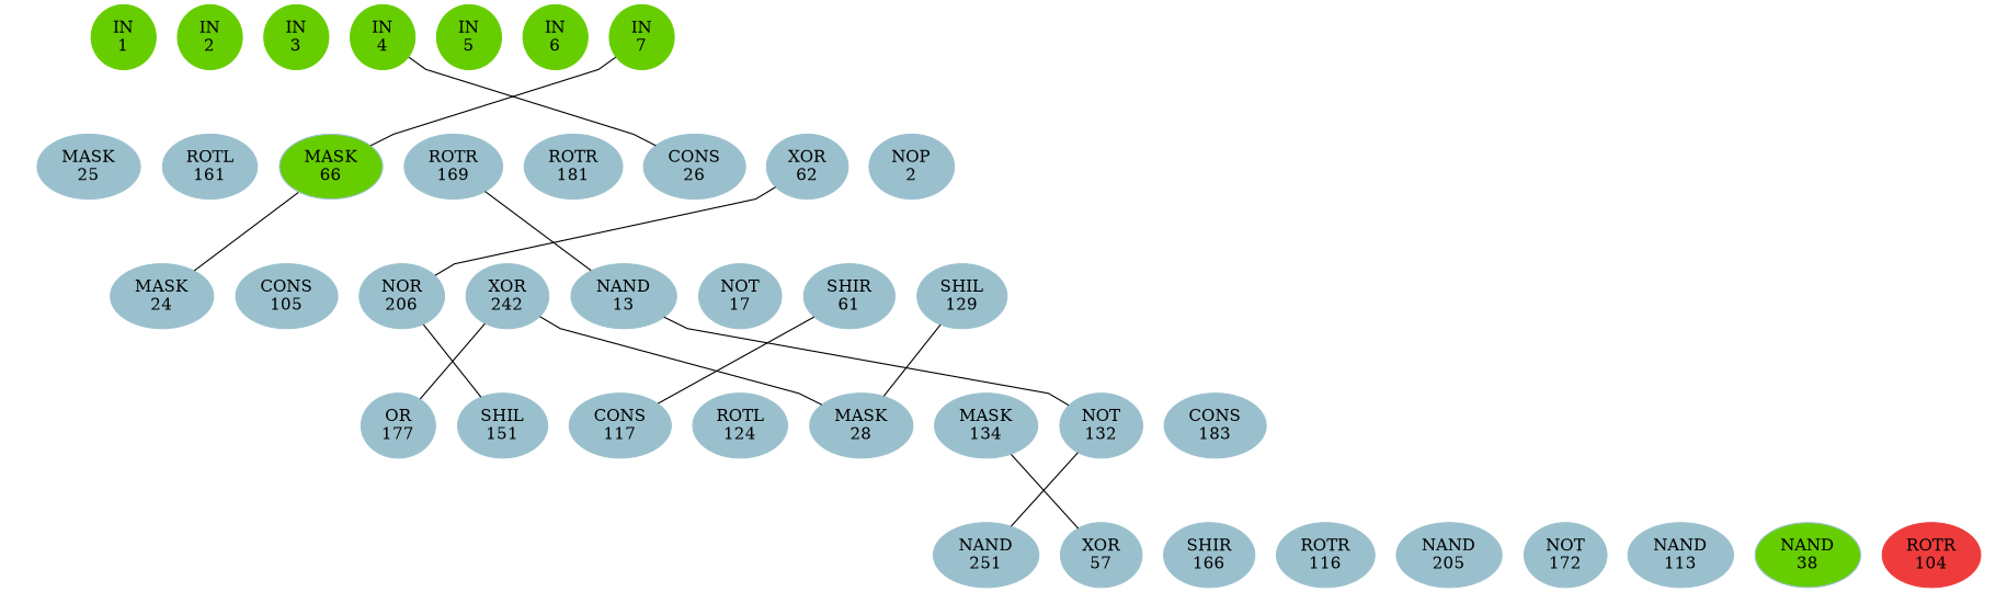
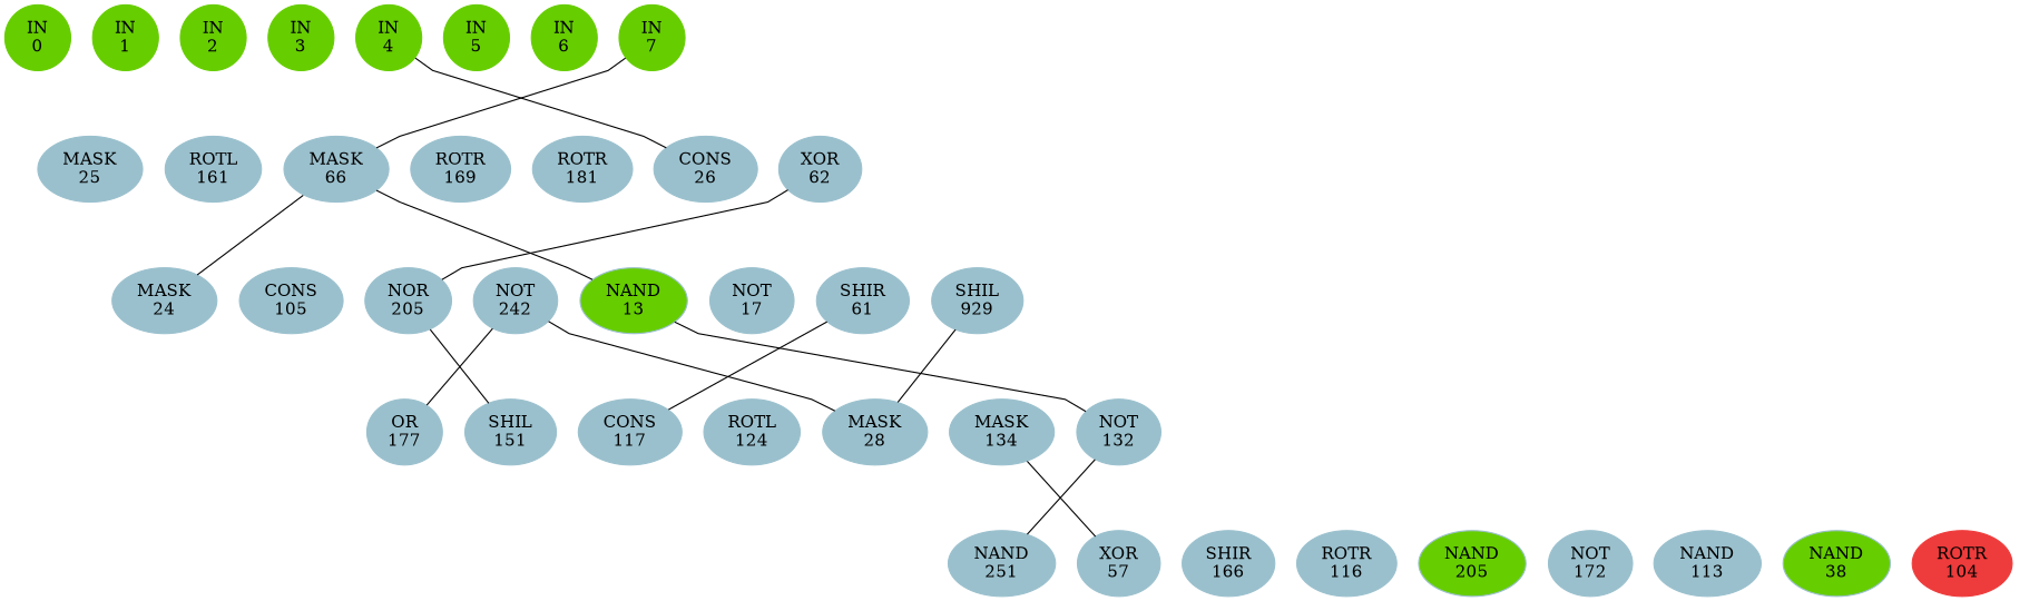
  graph {
    ordering=out
    rankdir=BT
    ranksep=0.75
    splines=polyline
    node [color=lightblue3 style=filled]
    edge [style=invis]
+   n1 [color=chartreuse3 label="IN\n0"]
    n2 [color=chartreuse3 label="IN\n1"]
    n3 [color=chartreuse3 label="IN\n2"]
    n4 [color=chartreuse3 label="IN\n3"]
    n5 [color=chartreuse3 label="IN\n4"]
    n6 [color=chartreuse3 label="IN\n5"]
    n7 [color=chartreuse3 label="IN\n6"]
    n8 [color=chartreuse3 label="IN\n7"]
    n9 [label="MASK\n25"]
    n10 [label="ROTL\n161"]
-   n11 [label="MASK\n66" fillcolor=chartreuse3]
+   n11 [label="MASK\n66"]
    n12 [label="ROTR\n169"]
    n13 [label="ROTR\n181"]
    n14 [label="CONS\n26"]
    n15 [label="XOR\n62"]
-   n16 [label="NOP\n2"]
    n17 [label="MASK\n24"]
    n18 [label="CONS\n105"]
-   n19 [label="NOR\n206"]
-   n20 [label="XOR\n242"]
-   n21 [label="NAND\n13"]
+   n19 [label="NOR\n205"]
+   n20 [label="NOT\n242"]
+   n21 [label="NAND\n13" fillcolor=chartreuse3]
    n22 [label="NOT\n17"]
    n23 [label="SHIR\n61"]
-   n24 [label="SHIL\n129"]
+   n24 [label="SHIL\n929"]
    n25 [label="OR\n177"]
    n26 [label="SHIL\n151"]
    n27 [label="CONS\n117"]
    n28 [label="ROTL\n124"]
    n29 [label="MASK\n28"]
    n30 [label="MASK\n134"]
    n31 [label="NOT\n132"]
-   n32 [label="CONS\n183"]
    n33 [label="NAND\n251"]
    n34 [label="XOR\n57"]
    n35 [label="SHIR\n166"]
    n36 [label="ROTR\n116"]
-   n37 [label="NAND\n205"]
+   n37 [label="NAND\n205" fillcolor=chartreuse3]
    n38 [label="NOT\n172"]
    n39 [label="NAND\n113"]
    n40 [fillcolor=chartreuse3 label="NAND\n38"]
    n41 [color=brown2 label="ROTR\n104"]
    subgraph sub_1 {
      rank=same
+     n1
      n2
      n3
      n4
      n5
      n6
      n7
      n8
    }
    subgraph sub_2 {
      rank=same
      n9
      n10
      n11
      n12
      n13
      n14
      n15
-     n16
    }
    subgraph sub_3 {
      rank=same
      n17
      n18
      n19
      n20
      n21
      n22
      n23
      n24
    }
    subgraph sub_4 {
      rank=same
      n25
      n26
      n27
      n28
      n29
      n30
      n31
-     n32
    }
    subgraph sub_5 {
      rank=same
      n33
      n34
      n35
      n36
      n37
      n38
      n39
      n40
    }
    subgraph sub_6 {
      rank=same
      n41
    }
+   n1 -- n2
    n2 -- n3
    n3 -- n4
    n4 -- n5
    n5 -- n6
    n6 -- n7
    n7 -- n8
    n9 -- n10
    n10 -- n11
    n11 -- n8 [style=solid]
    n11 -- n12
    n12 -- n13
    n13 -- n14
    n14 -- n5 [style=solid]
    n14 -- n15
-   n15 -- n16
    n17 -- n11 [style=solid]
    n17 -- n18
    n18 -- n19
    n19 -- n15 [style=solid]
    n19 -- n20
    n20 -- n21
-   n21 -- n12 [style=solid]
+   n21 -- n11 [style=solid]
    n21 -- n22
    n22 -- n23
    n23 -- n24
    n25 -- n20 [style=solid]
    n25 -- n26
    n26 -- n19 [style=solid]
    n26 -- n27
    n27 -- n23 [style=solid]
    n27 -- n28
    n28 -- n29
    n29 -- n20 [style=solid]
    n29 -- n24 [style=solid]
    n29 -- n30
    n30 -- n31
    n31 -- n21 [style=solid]
-   n31 -- n32
    n33 -- n31 [style=solid]
    n33 -- n34
    n34 -- n30 [style=solid]
    n34 -- n35
    n35 -- n36
    n36 -- n37
    n37 -- n38
    n38 -- n39
    n39 -- n40
    n41 -- n41
  }
